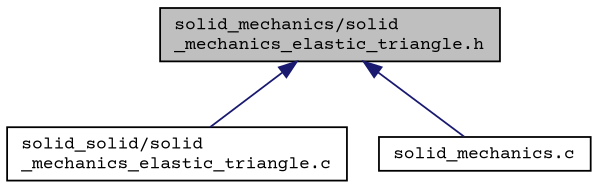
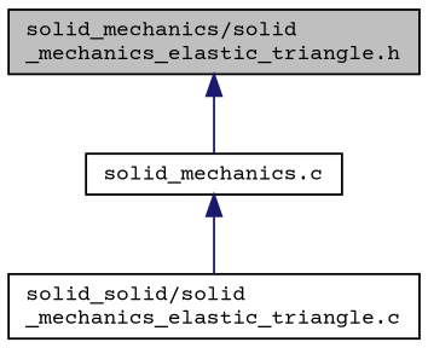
  digraph {
    fontname="Courier Prime"
    node [color=black fillcolor=white fontname="Courier Prime" fontsize=10 shape=record style=filled]
    edge [color=midnightblue dir=back fontname="Courier Prime" fontsize=10 labelfontname=Helvetica labelfontsize=10 style=solid]
    n1 [fillcolor=grey75 fontcolor=black height=0.2 label="solid_mechanics/solid\l_mechanics_elastic_triangle.h" width=0.4]
    n2 [height=0.2 label="solid_solid/solid\l_mechanics_elastic_triangle.c" width=0.4]
    n3 [height=0.2 label="solid_mechanics.c" width=0.4]
-   n1 -> n2
+   n3 -> n2
    n1 -> n3
  }
